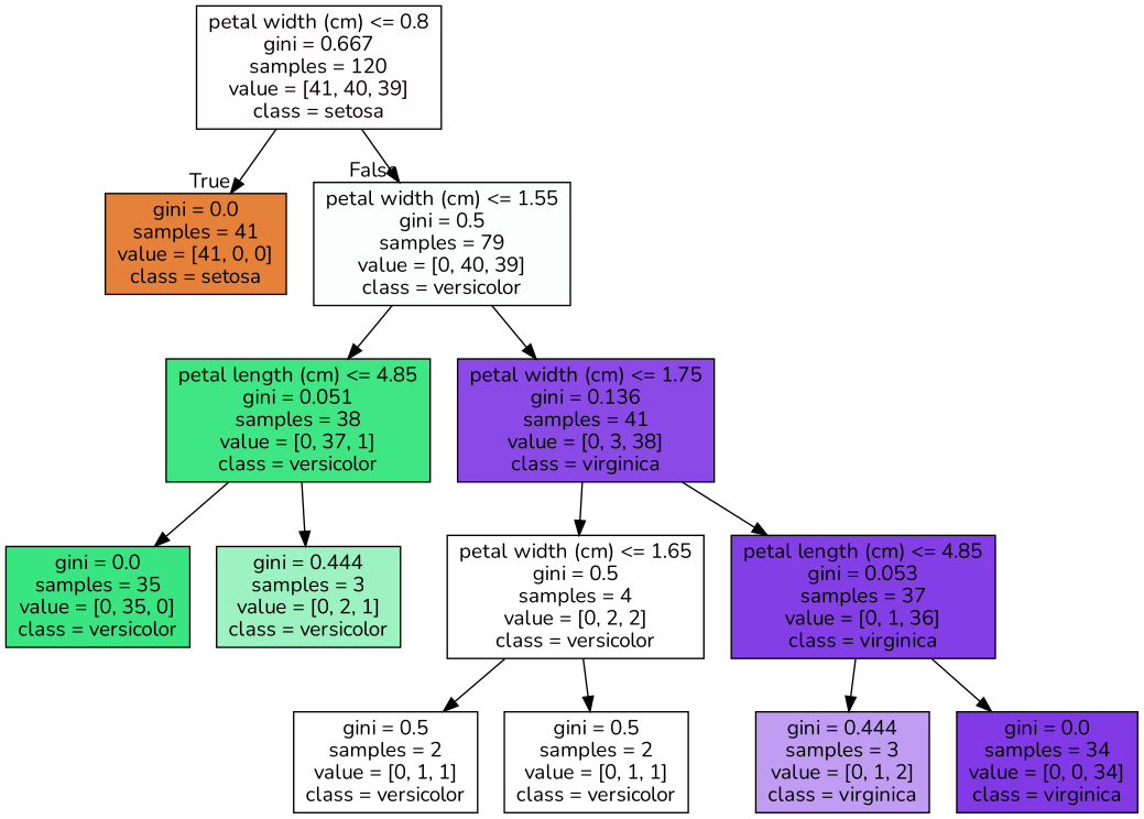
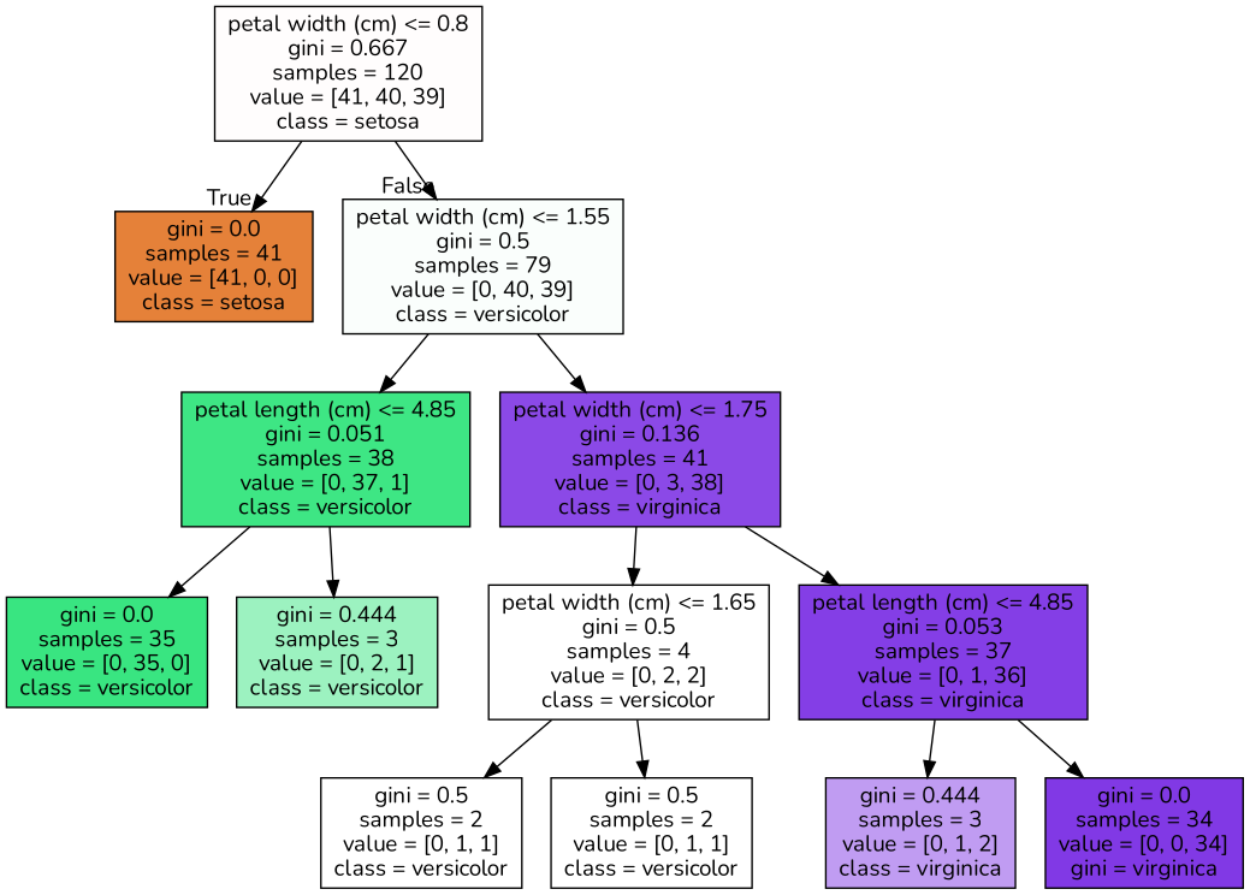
  digraph {
    fontname=Nunito
    node [color=black fillcolor="#ffffff" fontname=Nunito shape=box style=filled]
    edge [fontname=Nunito]
    n1 [fillcolor="#fffdfd" label="petal width (cm) <= 0.8\ngini = 0.667\nsamples = 120\nvalue = [41, 40, 39]\nclass = setosa"]
    n2 [fillcolor="#e58139" label="gini = 0.0\nsamples = 41\nvalue = [41, 0, 0]\nclass = setosa"]
    n3 [fillcolor="#fafefc" label="petal width (cm) <= 1.55\ngini = 0.5\nsamples = 79\nvalue = [0, 40, 39]\nclass = versicolor"]
    n4 [fillcolor="#3ee684" label="petal length (cm) <= 4.85\ngini = 0.051\nsamples = 38\nvalue = [0, 37, 1]\nclass = versicolor"]
    n5 [fillcolor="#8b49e7" label="petal width (cm) <= 1.75\ngini = 0.136\nsamples = 41\nvalue = [0, 3, 38]\nclass = virginica"]
    n6 [fillcolor="#39e581" label="gini = 0.0\nsamples = 35\nvalue = [0, 35, 0]\nclass = versicolor"]
    n7 [fillcolor="#9cf2c0" label="gini = 0.444\nsamples = 3\nvalue = [0, 2, 1]\nclass = versicolor"]
    n8 [label="petal width (cm) <= 1.65\ngini = 0.5\nsamples = 4\nvalue = [0, 2, 2]\nclass = versicolor"]
    n9 [fillcolor="#843ee6" label="petal length (cm) <= 4.85\ngini = 0.053\nsamples = 37\nvalue = [0, 1, 36]\nclass = virginica"]
    n10 [label="gini = 0.5\nsamples = 2\nvalue = [0, 1, 1]\nclass = versicolor"]
    n11 [label="gini = 0.5\nsamples = 2\nvalue = [0, 1, 1]\nclass = versicolor"]
    n12 [fillcolor="#c09cf2" label="gini = 0.444\nsamples = 3\nvalue = [0, 1, 2]\nclass = virginica"]
-   n13 [fillcolor="#8139e5" label="gini = 0.0\nsamples = 34\nvalue = [0, 0, 34]\nclass = virginica"]
+   n13 [fillcolor="#8139e5" label="gini = 0.0\nsamples = 34\nvalue = [0, 0, 34]\ngini = virginica"]
    n1 -> n2 [headlabel=True labelangle=45 labeldistance=2.5]
    n1 -> n3 [headlabel=False labelangle=-45 labeldistance=2.5]
    n3 -> n4
    n3 -> n5
    n4 -> n6
    n4 -> n7
    n5 -> n8
    n5 -> n9
    n8 -> n10
    n8 -> n11
    n9 -> n12
    n9 -> n13
  }
